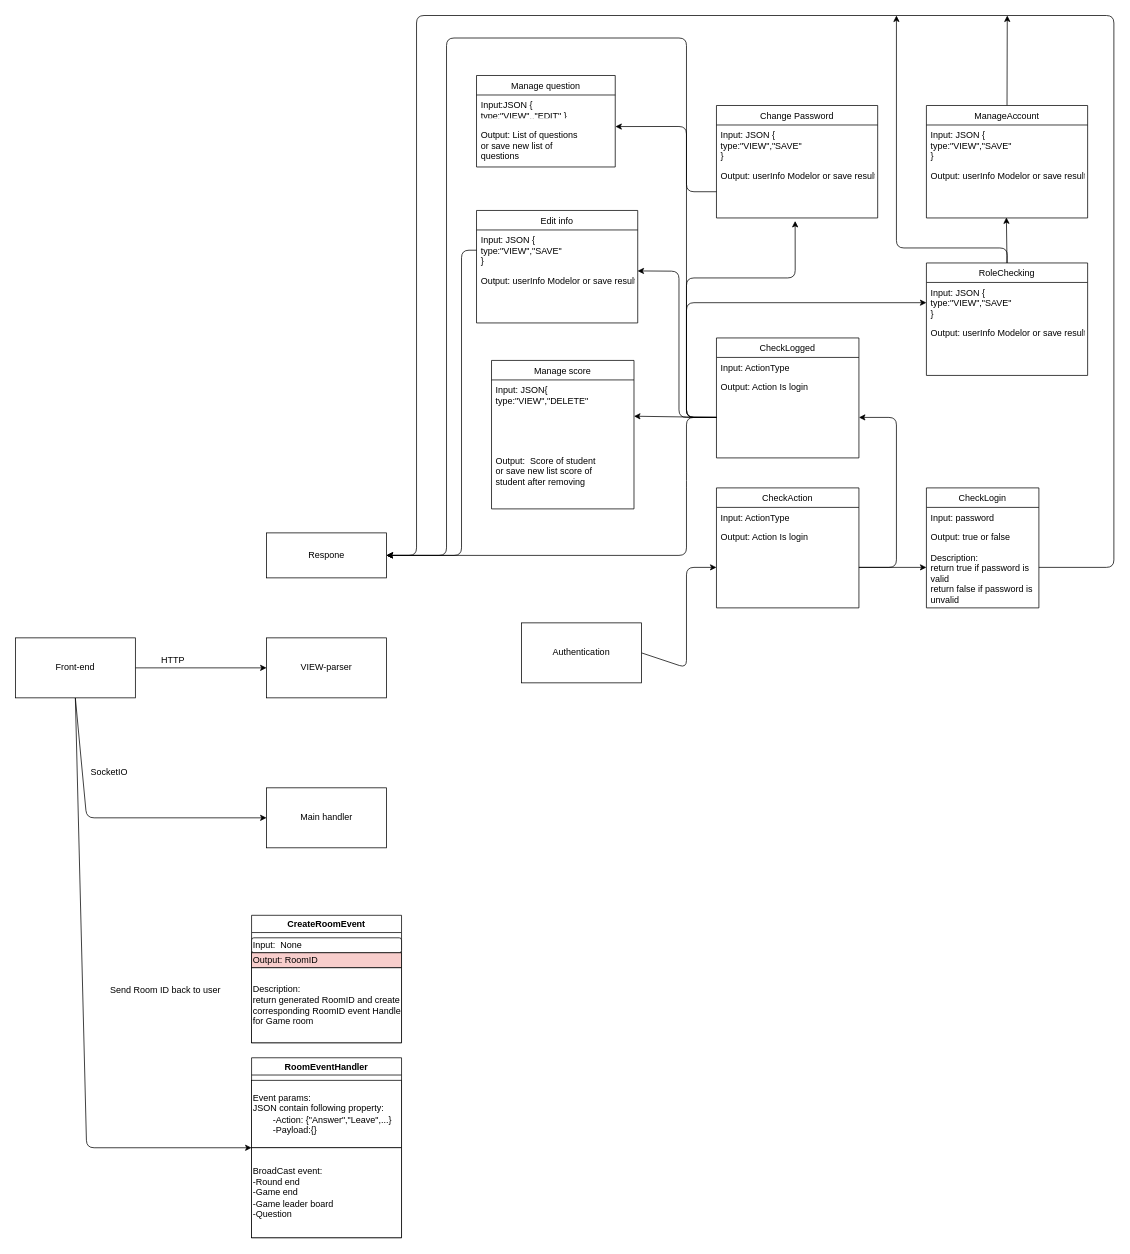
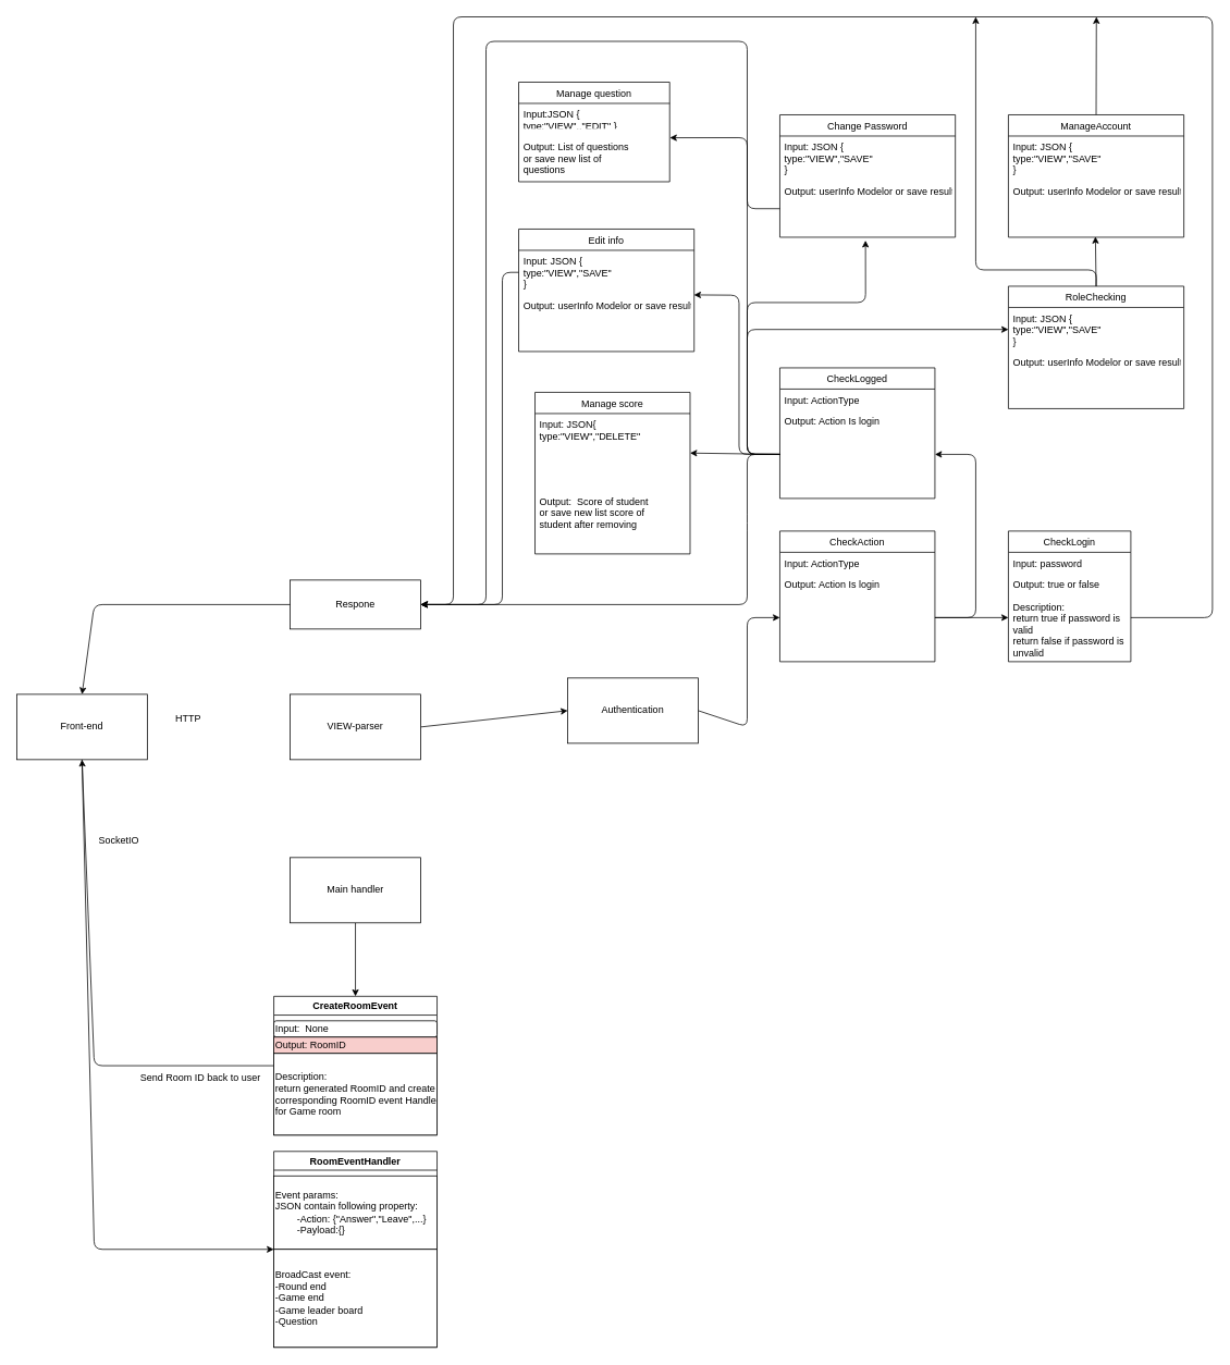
  <mxCell id="0" />
  <mxCell id="1" parent="0" />
- <mxCell id="2" style="edgeStyle=none;html=1;exitX=1;exitY=0.5;exitDx=0;exitDy=0;entryX=0;entryY=0.5;entryDx=0;entryDy=0;" edge="1" parent="1" source="5" target="7"><mxGeometry relative="1" as="geometry" /></mxCell>
- <mxCell id="3" style="edgeStyle=none;html=1;exitX=0.5;exitY=1;exitDx=0;exitDy=0;entryX=0;entryY=0.5;entryDx=0;entryDy=0;" edge="1" parent="1" source="5" target="10"><mxGeometry relative="1" as="geometry"><Array as="points"><mxPoint x="115" y="1090" /></Array></mxGeometry></mxCell>
  <mxCell id="4" style="edgeStyle=none;html=1;exitX=0.5;exitY=1;exitDx=0;exitDy=0;entryX=0;entryY=0.5;entryDx=0;entryDy=0;" edge="1" parent="1" source="5" target="23"><mxGeometry relative="1" as="geometry"><Array as="points"><mxPoint x="115" y="1530" /></Array></mxGeometry></mxCell>
  <mxCell id="5" value="Front-end" style="rounded=0;whiteSpace=wrap;html=1;" vertex="1" parent="1"><mxGeometry x="20" y="850" width="160" height="80" as="geometry" /></mxCell>
+ <mxCell id="6" style="edgeStyle=none;html=1;exitX=1;exitY=0.5;exitDx=0;exitDy=0;entryX=0;entryY=0.5;entryDx=0;entryDy=0;" edge="1" parent="1" source="7" target="12"><mxGeometry relative="1" as="geometry" /></mxCell>
  <mxCell id="7" value="VIEW-parser" style="rounded=0;whiteSpace=wrap;html=1;" vertex="1" parent="1"><mxGeometry x="355" y="850" width="160" height="80" as="geometry" /></mxCell>
  <mxCell id="8" value="HTTP" style="text;html=1;align=center;verticalAlign=middle;resizable=0;points=[];autosize=1;strokeColor=none;" vertex="1" parent="1"><mxGeometry x="205" y="870" width="50" height="20" as="geometry" /></mxCell>
+ <mxCell id="9" style="edgeStyle=none;html=1;exitX=0.5;exitY=1;exitDx=0;exitDy=0;entryX=0.5;entryY=0;entryDx=0;entryDy=0;" edge="1" parent="1" source="10" target="14"><mxGeometry relative="1" as="geometry" /></mxCell>
  <mxCell id="10" value="Main handler" style="rounded=0;whiteSpace=wrap;html=1;" vertex="1" parent="1"><mxGeometry x="355" y="1050" width="160" height="80" as="geometry" /></mxCell>
  <mxCell id="11" style="edgeStyle=none;html=1;exitX=1;exitY=0.5;exitDx=0;exitDy=0;entryX=0;entryY=0.5;entryDx=0;entryDy=0;" edge="1" parent="1" source="12" target="29"><mxGeometry relative="1" as="geometry"><Array as="points"><mxPoint x="915" y="890" /><mxPoint x="915" y="756" /></Array></mxGeometry></mxCell>
  <mxCell id="12" value="Authentication" style="rounded=0;whiteSpace=wrap;html=1;" vertex="1" parent="1"><mxGeometry x="695" y="830" width="160" height="80" as="geometry" /></mxCell>
+ <mxCell id="13" style="edgeStyle=none;html=1;exitX=0;exitY=0.5;exitDx=0;exitDy=0;entryX=0.5;entryY=1;entryDx=0;entryDy=0;" edge="1" parent="1" source="14" target="5"><mxGeometry relative="1" as="geometry"><mxPoint x="115" y="1325" as="targetPoint" /><Array as="points"><mxPoint x="115" y="1305" /></Array></mxGeometry></mxCell>
  <mxCell id="14" value="CreateRoomEvent" style="swimlane;" vertex="1" parent="1"><mxGeometry x="335" y="1220" width="200" height="170" as="geometry" /></mxCell>
  <mxCell id="15" value="Input:&amp;nbsp; None" style="whiteSpace=wrap;html=1;align=left;rounded=1;" vertex="1" parent="14"><mxGeometry y="30" width="200" height="20" as="geometry" /></mxCell>
  <mxCell id="16" value="Output: RoomID" style="rounded=0;whiteSpace=wrap;html=1;align=left;fillColor=#f8cecc;" vertex="1" parent="14"><mxGeometry y="50" width="200" height="20" as="geometry" /></mxCell>
  <mxCell id="17" value="Description:&lt;br&gt;return generated RoomID and create corresponding RoomID event Handle for Game room" style="rounded=0;whiteSpace=wrap;html=1;align=left;" vertex="1" parent="14"><mxGeometry y="70" width="200" height="100" as="geometry" /></mxCell>
  <mxCell id="18" value="CheckLogin" style="swimlane;fontStyle=0;childLayout=stackLayout;horizontal=1;startSize=26;horizontalStack=0;resizeParent=1;resizeParentMax=0;resizeLast=0;collapsible=1;marginBottom=0;" vertex="1" parent="1"><mxGeometry x="1235" y="650" width="150" height="160" as="geometry" /></mxCell>
  <mxCell id="19" value="Input: password " style="text;strokeColor=none;fillColor=none;align=left;verticalAlign=top;spacingLeft=4;spacingRight=4;overflow=hidden;rotatable=0;points=[[0,0.5],[1,0.5]];portConstraint=eastwest;" vertex="1" parent="18"><mxGeometry y="26" width="150" height="26" as="geometry" /></mxCell>
  <mxCell id="20" value="Output: true or false&#10;&#10;Description:&#10;return true if password is &#10;valid&#10;return false if password is&#10;unvalid" style="text;strokeColor=none;fillColor=none;align=left;verticalAlign=top;spacingLeft=4;spacingRight=4;overflow=hidden;rotatable=0;points=[[0,0.5],[1,0.5]];portConstraint=eastwest;" vertex="1" parent="18"><mxGeometry y="52" width="150" height="108" as="geometry" /></mxCell>
  <mxCell id="21" value="Respone" style="rounded=0;whiteSpace=wrap;html=1;" vertex="1" parent="1"><mxGeometry x="355" y="710" width="160" height="60" as="geometry" /></mxCell>
- <mxCell id="22" value="Send Room ID back to user&lt;br&gt;" style="text;html=1;align=center;verticalAlign=middle;resizable=0;points=[];autosize=1;strokeColor=none;" vertex="1" parent="1"><mxGeometry x="140" y="1310" width="160" height="20" as="geometry" /></mxCell>
+ <mxCell id="22" value="Send Room ID back to user&lt;br&gt;" style="text;html=1;align=center;verticalAlign=middle;resizable=0;points=[];autosize=1;strokeColor=none;" vertex="1" parent="1"><mxGeometry x="165" y="1310" width="160" height="20" as="geometry" /></mxCell>
  <mxCell id="23" value="RoomEventHandler" style="swimlane;" vertex="1" parent="1"><mxGeometry x="335" y="1410" width="200" height="240" as="geometry" /></mxCell>
  <mxCell id="24" value="Event params:&amp;nbsp; &lt;br&gt;JSON contain following property:&lt;br&gt;&lt;span style=&quot;white-space: pre&quot;&gt;&#09;&lt;/span&gt;-Action: {&quot;Answer&quot;,&quot;Leave&quot;,...}&lt;br&gt;&lt;span style=&quot;white-space: pre&quot;&gt;&#09;&lt;/span&gt;-Payload:{}" style="rounded=0;whiteSpace=wrap;html=1;align=left;" vertex="1" parent="23"><mxGeometry y="30" width="200" height="90" as="geometry" /></mxCell>
  <mxCell id="25" value="BroadCast event:&lt;br&gt;-Round end&lt;br&gt;-Game end&lt;br&gt;-Game leader board&lt;br&gt;-Question" style="rounded=0;whiteSpace=wrap;html=1;align=left;" vertex="1" parent="23"><mxGeometry y="120" width="200" height="120" as="geometry" /></mxCell>
+ <mxCell id="26" value="" style="endArrow=classic;html=1;exitX=0;exitY=0.5;exitDx=0;exitDy=0;entryX=0.5;entryY=0;entryDx=0;entryDy=0;" edge="1" parent="1" source="21" target="5"><mxGeometry width="50" height="50" relative="1" as="geometry"><mxPoint x="385" y="1030" as="sourcePoint" /><mxPoint x="435" y="980" as="targetPoint" /><Array as="points"><mxPoint x="115" y="740" /></Array></mxGeometry></mxCell>
  <mxCell id="27" value="CheckAction" style="swimlane;fontStyle=0;childLayout=stackLayout;horizontal=1;startSize=26;horizontalStack=0;resizeParent=1;resizeParentMax=0;resizeLast=0;collapsible=1;marginBottom=0;" vertex="1" parent="1"><mxGeometry x="955" y="650" width="190" height="160" as="geometry" /></mxCell>
  <mxCell id="28" value="Input: ActionType" style="text;strokeColor=none;fillColor=none;align=left;verticalAlign=top;spacingLeft=4;spacingRight=4;overflow=hidden;rotatable=0;points=[[0,0.5],[1,0.5]];portConstraint=eastwest;" vertex="1" parent="27"><mxGeometry y="26" width="190" height="26" as="geometry" /></mxCell>
  <mxCell id="29" value="Output: Action Is login" style="text;strokeColor=none;fillColor=none;align=left;verticalAlign=top;spacingLeft=4;spacingRight=4;overflow=hidden;rotatable=0;points=[[0,0.5],[1,0.5]];portConstraint=eastwest;" vertex="1" parent="27"><mxGeometry y="52" width="190" height="108" as="geometry" /></mxCell>
  <mxCell id="30" style="edgeStyle=none;html=1;exitX=1;exitY=0.5;exitDx=0;exitDy=0;entryX=0;entryY=0.5;entryDx=0;entryDy=0;" edge="1" parent="1" source="29" target="20"><mxGeometry relative="1" as="geometry" /></mxCell>
  <mxCell id="31" value="CheckLogged" style="swimlane;fontStyle=0;childLayout=stackLayout;horizontal=1;startSize=26;horizontalStack=0;resizeParent=1;resizeParentMax=0;resizeLast=0;collapsible=1;marginBottom=0;" vertex="1" parent="1"><mxGeometry x="955" y="450" width="190" height="160" as="geometry" /></mxCell>
  <mxCell id="32" value="Input: ActionType" style="text;strokeColor=none;fillColor=none;align=left;verticalAlign=top;spacingLeft=4;spacingRight=4;overflow=hidden;rotatable=0;points=[[0,0.5],[1,0.5]];portConstraint=eastwest;" vertex="1" parent="31"><mxGeometry y="26" width="190" height="26" as="geometry" /></mxCell>
  <mxCell id="33" value="Output: Action Is login" style="text;strokeColor=none;fillColor=none;align=left;verticalAlign=top;spacingLeft=4;spacingRight=4;overflow=hidden;rotatable=0;points=[[0,0.5],[1,0.5]];portConstraint=eastwest;" vertex="1" parent="31"><mxGeometry y="52" width="190" height="108" as="geometry" /></mxCell>
  <mxCell id="34" style="edgeStyle=none;html=1;exitX=1;exitY=0.5;exitDx=0;exitDy=0;entryX=1;entryY=0.5;entryDx=0;entryDy=0;" edge="1" parent="1" source="29" target="33"><mxGeometry relative="1" as="geometry"><Array as="points"><mxPoint x="1195" y="756" /><mxPoint x="1195" y="556" /></Array></mxGeometry></mxCell>
  <mxCell id="35" style="edgeStyle=none;html=1;exitX=0;exitY=0.5;exitDx=0;exitDy=0;entryX=1;entryY=0.5;entryDx=0;entryDy=0;" edge="1" parent="1" source="33" target="21"><mxGeometry relative="1" as="geometry"><Array as="points"><mxPoint x="915" y="556" /><mxPoint x="915" y="640" /><mxPoint x="915" y="740" /></Array></mxGeometry></mxCell>
  <mxCell id="36" style="edgeStyle=none;html=1;exitX=0;exitY=0.5;exitDx=0;exitDy=0;entryX=1;entryY=0.5;entryDx=0;entryDy=0;" edge="1" parent="1" source="40" target="21"><mxGeometry relative="1" as="geometry"><mxPoint x="685" y="370" as="sourcePoint" /><Array as="points"><mxPoint x="615" y="333" /><mxPoint x="615" y="740" /></Array></mxGeometry></mxCell>
  <mxCell id="37" style="edgeStyle=none;html=1;exitX=0;exitY=0.5;exitDx=0;exitDy=0;entryX=1.001;entryY=0.23;entryDx=0;entryDy=0;entryPerimeter=0;" edge="1" parent="1" source="33" target="49"><mxGeometry relative="1" as="geometry"><mxPoint x="845" y="370" as="targetPoint" /><Array as="points"><mxPoint x="915" y="556" /><mxPoint x="915" y="168" /></Array></mxGeometry></mxCell>
  <mxCell id="38" style="edgeStyle=none;html=1;exitX=0;exitY=0.5;exitDx=0;exitDy=0;entryX=1;entryY=0.5;entryDx=0;entryDy=0;" edge="1" parent="1" source="33"><mxGeometry relative="1" as="geometry"><Array as="points"><mxPoint x="885" y="556" /><mxPoint x="885" y="490" /></Array></mxGeometry></mxCell>
  <mxCell id="39" value="Edit info" style="swimlane;fontStyle=0;childLayout=stackLayout;horizontal=1;startSize=26;horizontalStack=0;resizeParent=1;resizeParentMax=0;resizeLast=0;collapsible=1;marginBottom=0;" vertex="1" parent="1"><mxGeometry x="635" y="280" width="215" height="150" as="geometry" /></mxCell>
  <mxCell id="40" value="Input: JSON {&#10;type:&quot;VIEW&quot;,&quot;SAVE&quot;&#10;}" style="text;strokeColor=none;fillColor=none;align=left;verticalAlign=top;spacingLeft=4;spacingRight=4;overflow=hidden;rotatable=0;points=[[0,0.5],[1,0.5]];portConstraint=eastwest;" vertex="1" parent="39"><mxGeometry y="26" width="215" height="54" as="geometry" /></mxCell>
  <mxCell id="41" value="Output: userInfo Modelor or save result" style="text;strokeColor=none;fillColor=none;align=left;verticalAlign=top;spacingLeft=4;spacingRight=4;overflow=hidden;rotatable=0;points=[[0,0.5],[1,0.5]];portConstraint=eastwest;" vertex="1" parent="39"><mxGeometry y="80" width="215" height="70" as="geometry" /></mxCell>
  <mxCell id="42" value="SocketIO&lt;br&gt;" style="text;html=1;align=center;verticalAlign=middle;resizable=0;points=[];autosize=1;strokeColor=none;" vertex="1" parent="1"><mxGeometry x="115" y="1020" width="60" height="20" as="geometry" /></mxCell>
  <mxCell id="43" style="edgeStyle=none;html=1;exitX=1;exitY=0.5;exitDx=0;exitDy=0;entryX=1;entryY=0.5;entryDx=0;entryDy=0;" edge="1" parent="1" source="20" target="21"><mxGeometry relative="1" as="geometry"><mxPoint x="1435" y="756.294" as="targetPoint" /><Array as="points"><mxPoint x="1485" y="756" /><mxPoint x="1485" y="20" /><mxPoint x="555" y="20" /><mxPoint x="555" y="740" /></Array></mxGeometry></mxCell>
  <mxCell id="44" value="Change Password" style="swimlane;fontStyle=0;childLayout=stackLayout;horizontal=1;startSize=26;horizontalStack=0;resizeParent=1;resizeParentMax=0;resizeLast=0;collapsible=1;marginBottom=0;" vertex="1" parent="1"><mxGeometry x="955" y="140" width="215" height="150" as="geometry" /></mxCell>
  <mxCell id="45" value="Input: JSON {&#10;type:&quot;VIEW&quot;,&quot;SAVE&quot;&#10;}" style="text;strokeColor=none;fillColor=none;align=left;verticalAlign=top;spacingLeft=4;spacingRight=4;overflow=hidden;rotatable=0;points=[[0,0.5],[1,0.5]];portConstraint=eastwest;" vertex="1" parent="44"><mxGeometry y="26" width="215" height="54" as="geometry" /></mxCell>
  <mxCell id="46" value="Output: userInfo Modelor or save result" style="text;strokeColor=none;fillColor=none;align=left;verticalAlign=top;spacingLeft=4;spacingRight=4;overflow=hidden;rotatable=0;points=[[0,0.5],[1,0.5]];portConstraint=eastwest;" vertex="1" parent="44"><mxGeometry y="80" width="215" height="70" as="geometry" /></mxCell>
  <mxCell id="47" value="Manage question" style="swimlane;fontStyle=0;childLayout=stackLayout;horizontal=1;startSize=26;horizontalStack=0;resizeParent=1;resizeParentMax=0;resizeLast=0;collapsible=1;marginBottom=0;" vertex="1" parent="1"><mxGeometry x="635" y="100" width="185" height="122" as="geometry" /></mxCell>
  <mxCell id="48" value="Input:JSON {&#10;type:&quot;VIEW&quot;,,&quot;EDIT&quot; }&#10;&#10;Output: list of question or&#10;save new list of question&#10;after editing" style="text;strokeColor=none;fillColor=none;align=left;verticalAlign=top;spacingLeft=4;spacingRight=4;overflow=hidden;rotatable=0;points=[[0,0.5],[1,0.5]];portConstraint=eastwest;" vertex="1" parent="47"><mxGeometry y="26" width="185" height="26" as="geometry" /></mxCell>
  <mxCell id="49" value="&#10;Output: List of questions&#10;or save new list of &#10;questions " style="text;strokeColor=none;fillColor=none;align=left;verticalAlign=top;spacingLeft=4;spacingRight=4;overflow=hidden;rotatable=0;points=[[0,0.5],[1,0.5]];portConstraint=eastwest;" vertex="1" parent="47"><mxGeometry y="52" width="185" height="70" as="geometry" /></mxCell>
  <mxCell id="50" style="edgeStyle=none;html=1;exitX=0;exitY=0.5;exitDx=0;exitDy=0;entryX=0.488;entryY=1.057;entryDx=0;entryDy=0;entryPerimeter=0;" edge="1" parent="1" source="33" target="46"><mxGeometry relative="1" as="geometry"><Array as="points"><mxPoint x="915" y="556" /><mxPoint x="915" y="370" /><mxPoint x="1060" y="370" /></Array></mxGeometry></mxCell>
  <mxCell id="51" style="edgeStyle=none;html=1;exitX=0;exitY=0.5;exitDx=0;exitDy=0;entryX=1;entryY=0.5;entryDx=0;entryDy=0;" edge="1" parent="1" source="46" target="21"><mxGeometry relative="1" as="geometry"><Array as="points"><mxPoint x="915" y="255" /><mxPoint x="915" y="50" /><mxPoint x="595" y="50" /><mxPoint x="595" y="740" /></Array></mxGeometry></mxCell>
  <mxCell id="52" style="edgeStyle=none;html=1;exitX=0.5;exitY=0;exitDx=0;exitDy=0;" edge="1" parent="1" source="53"><mxGeometry relative="1" as="geometry"><mxPoint x="1342.824" y="20" as="targetPoint" /></mxGeometry></mxCell>
  <mxCell id="53" value="ManageAccount" style="swimlane;fontStyle=0;childLayout=stackLayout;horizontal=1;startSize=26;horizontalStack=0;resizeParent=1;resizeParentMax=0;resizeLast=0;collapsible=1;marginBottom=0;" vertex="1" parent="1"><mxGeometry x="1235" y="140" width="215" height="150" as="geometry" /></mxCell>
  <mxCell id="54" value="Input: JSON {&#10;type:&quot;VIEW&quot;,&quot;SAVE&quot;&#10;}" style="text;strokeColor=none;fillColor=none;align=left;verticalAlign=top;spacingLeft=4;spacingRight=4;overflow=hidden;rotatable=0;points=[[0,0.5],[1,0.5]];portConstraint=eastwest;" vertex="1" parent="53"><mxGeometry y="26" width="215" height="54" as="geometry" /></mxCell>
  <mxCell id="55" value="Output: userInfo Modelor or save result" style="text;strokeColor=none;fillColor=none;align=left;verticalAlign=top;spacingLeft=4;spacingRight=4;overflow=hidden;rotatable=0;points=[[0,0.5],[1,0.5]];portConstraint=eastwest;" vertex="1" parent="53"><mxGeometry y="80" width="215" height="70" as="geometry" /></mxCell>
  <mxCell id="56" style="edgeStyle=none;html=1;exitX=0;exitY=0.5;exitDx=0;exitDy=0;entryX=0;entryY=0.5;entryDx=0;entryDy=0;" edge="1" parent="1" source="33" target="60"><mxGeometry relative="1" as="geometry"><mxPoint x="1335" y="430" as="targetPoint" /><Array as="points"><mxPoint x="915" y="556" /><mxPoint x="915" y="403" /></Array></mxGeometry></mxCell>
  <mxCell id="57" style="edgeStyle=none;html=1;exitX=0.5;exitY=0;exitDx=0;exitDy=0;entryX=0.496;entryY=0.989;entryDx=0;entryDy=0;entryPerimeter=0;" edge="1" parent="1" source="59" target="55"><mxGeometry relative="1" as="geometry" /></mxCell>
  <mxCell id="58" style="edgeStyle=none;html=1;exitX=0.5;exitY=0;exitDx=0;exitDy=0;" edge="1" parent="1" source="59"><mxGeometry relative="1" as="geometry"><mxPoint x="1195" y="20" as="targetPoint" /><Array as="points"><mxPoint x="1343" y="330" /><mxPoint x="1195" y="330" /></Array></mxGeometry></mxCell>
  <mxCell id="59" value="RoleChecking" style="swimlane;fontStyle=0;childLayout=stackLayout;horizontal=1;startSize=26;horizontalStack=0;resizeParent=1;resizeParentMax=0;resizeLast=0;collapsible=1;marginBottom=0;" vertex="1" parent="1"><mxGeometry x="1235" y="350" width="215" height="150" as="geometry" /></mxCell>
  <mxCell id="60" value="Input: JSON {&#10;type:&quot;VIEW&quot;,&quot;SAVE&quot;&#10;}" style="text;strokeColor=none;fillColor=none;align=left;verticalAlign=top;spacingLeft=4;spacingRight=4;overflow=hidden;rotatable=0;points=[[0,0.5],[1,0.5]];portConstraint=eastwest;" vertex="1" parent="59"><mxGeometry y="26" width="215" height="54" as="geometry" /></mxCell>
  <mxCell id="61" value="Output: userInfo Modelor or save result" style="text;strokeColor=none;fillColor=none;align=left;verticalAlign=top;spacingLeft=4;spacingRight=4;overflow=hidden;rotatable=0;points=[[0,0.5],[1,0.5]];portConstraint=eastwest;" vertex="1" parent="59"><mxGeometry y="80" width="215" height="70" as="geometry" /></mxCell>
  <mxCell id="62" value="Manage score" style="swimlane;fontStyle=0;childLayout=stackLayout;horizontal=1;startSize=26;horizontalStack=0;resizeParent=1;resizeParentMax=0;resizeLast=0;collapsible=1;marginBottom=0;" vertex="1" parent="1"><mxGeometry x="655" y="480" width="190" height="198" as="geometry" /></mxCell>
  <mxCell id="63" value="Input: JSON{&#10;type:&quot;VIEW&quot;,&quot;DELETE&quot;&#10;  &#10;" style="text;strokeColor=none;fillColor=none;align=left;verticalAlign=top;spacingLeft=4;spacingRight=4;overflow=hidden;rotatable=0;points=[[0,0.5],[1,0.5]];portConstraint=eastwest;" vertex="1" parent="62"><mxGeometry y="26" width="190" height="94" as="geometry" /></mxCell>
  <mxCell id="64" value="Output:  Score of student&#10;or save new list score of&#10;student after removing &#10;&#10;" style="text;strokeColor=none;fillColor=none;align=left;verticalAlign=top;spacingLeft=4;spacingRight=4;overflow=hidden;rotatable=0;points=[[0,0.5],[1,0.5]];portConstraint=eastwest;" vertex="1" parent="62"><mxGeometry y="120" width="190" height="78" as="geometry" /></mxCell>
  <mxCell id="65" value="" style="endArrow=classic;html=1;exitX=0;exitY=0.5;exitDx=0;exitDy=0;" edge="1" parent="1" source="33" target="63"><mxGeometry width="50" height="50" relative="1" as="geometry"><mxPoint x="905" y="710" as="sourcePoint" /><mxPoint x="955" y="660" as="targetPoint" /></mxGeometry></mxCell>
  <mxCell id="66" value="" style="endArrow=classic;html=1;exitX=0;exitY=0.5;exitDx=0;exitDy=0;entryX=0.999;entryY=0.009;entryDx=0;entryDy=0;entryPerimeter=0;" edge="1" parent="1" source="33" target="41"><mxGeometry width="50" height="50" relative="1" as="geometry"><mxPoint x="965" y="470" as="sourcePoint" /><mxPoint x="1015" y="420" as="targetPoint" /><Array as="points"><mxPoint x="905" y="556" /><mxPoint x="905" y="361" /></Array></mxGeometry></mxCell>
